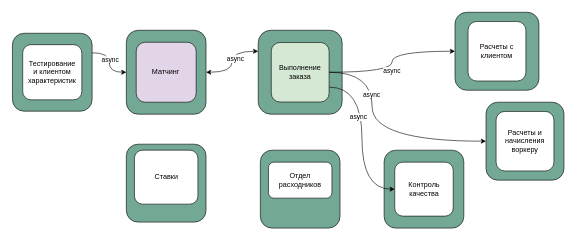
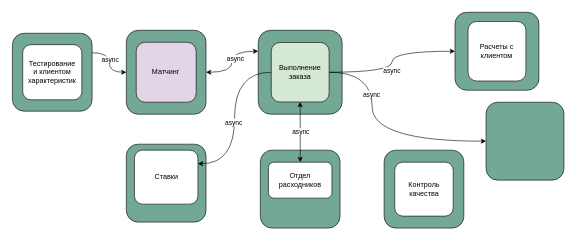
  <mxCell id="0" />
  <mxCell id="1" parent="0" />
  <mxCell id="2" style="edgeStyle=orthogonalEdgeStyle;orthogonalLoop=1;jettySize=auto;html=1;exitX=0;exitY=0.25;exitDx=0;exitDy=0;curved=1;startArrow=classic;startFill=1;" parent="1" source="4" target="9" edge="1"><mxGeometry relative="1" as="geometry" /></mxCell>
  <mxCell id="3" value="async" style="edgeLabel;html=1;align=center;verticalAlign=middle;resizable=0;points=[];" parent="2" vertex="1" connectable="0"><mxGeometry x="-0.08" y="5" relative="1" as="geometry"><mxPoint as="offset" /></mxGeometry></mxCell>
  <mxCell id="4" value="" style="rounded=1;whiteSpace=wrap;html=1;fillColor=#73a894;container=0;" parent="1" vertex="1"><mxGeometry x="430" y="50" width="140" height="140" as="geometry" /></mxCell>
  <mxCell id="5" value="" style="group" parent="1" vertex="1" connectable="0"><mxGeometry x="210" y="240" width="132.93" height="130" as="geometry" /></mxCell>
  <mxCell id="6" value="" style="rounded=1;whiteSpace=wrap;html=1;fillColor=#73a894;container=0;" parent="5" vertex="1"><mxGeometry width="132.93" height="130" as="geometry" /></mxCell>
  <mxCell id="7" value="Ставки" style="rounded=1;whiteSpace=wrap;html=1;" parent="5" vertex="1"><mxGeometry x="13.52" y="10" width="105.88" height="90" as="geometry" /></mxCell>
  <mxCell id="8" value="" style="group" parent="1" vertex="1" connectable="0"><mxGeometry x="210" y="50.01" width="132.93" height="140" as="geometry" /></mxCell>
  <mxCell id="9" value="" style="rounded=1;whiteSpace=wrap;html=1;fillColor=#73a894;container=0;" parent="8" vertex="1"><mxGeometry width="132.93" height="140" as="geometry" /></mxCell>
  <mxCell id="10" value="Матчинг" style="rounded=1;whiteSpace=wrap;html=1;container=0;fillColor=#e1d5e7;" parent="8" vertex="1"><mxGeometry x="16.47" y="20" width="100" height="100" as="geometry" /></mxCell>
  <mxCell id="11" value="" style="group" parent="1" vertex="1" connectable="0"><mxGeometry x="20" y="55.01" width="132.93" height="130" as="geometry" /></mxCell>
  <mxCell id="12" value="" style="rounded=1;whiteSpace=wrap;html=1;fillColor=#73a894;container=0;" parent="11" vertex="1"><mxGeometry width="132.93" height="130" as="geometry" /></mxCell>
  <mxCell id="13" value="Тестирование&lt;br&gt;и клиентом&lt;br&gt;характеристик" style="rounded=1;whiteSpace=wrap;html=1;" parent="11" vertex="1"><mxGeometry x="17.15" y="18.99" width="98.63" height="92.02" as="geometry" /></mxCell>
  <mxCell id="14" value="" style="group" parent="1" vertex="1" connectable="0"><mxGeometry x="640" y="250" width="132.93" height="130" as="geometry" /></mxCell>
  <mxCell id="15" value="" style="rounded=1;whiteSpace=wrap;html=1;fillColor=#73a894;container=0;" parent="14" vertex="1"><mxGeometry width="132.93" height="130" as="geometry" /></mxCell>
  <mxCell id="16" value="Контроль&lt;br&gt;качества" style="rounded=1;whiteSpace=wrap;html=1;" parent="14" vertex="1"><mxGeometry x="17.715" y="20" width="97.5" height="90" as="geometry" /></mxCell>
  <mxCell id="17" value="" style="group" parent="1" vertex="1" connectable="0"><mxGeometry x="433.53" y="250" width="132.93" height="130" as="geometry" /></mxCell>
  <mxCell id="18" value="" style="rounded=1;whiteSpace=wrap;html=1;fillColor=#73a894;container=0;" parent="17" vertex="1"><mxGeometry width="132.93" height="130" as="geometry" /></mxCell>
  <mxCell id="19" value="Отдел расходников" style="rounded=1;whiteSpace=wrap;html=1;" parent="17" vertex="1"><mxGeometry x="13.52" y="20" width="105.88" height="60" as="geometry" /></mxCell>
- <mxCell id="20" style="edgeStyle=orthogonalEdgeStyle;orthogonalLoop=1;jettySize=auto;html=1;exitX=1;exitY=0.75;exitDx=0;exitDy=0;entryX=0;entryY=0.5;entryDx=0;entryDy=0;curved=1;endArrow=classic;endFill=1;" parent="1" source="30" target="16" edge="1"><mxGeometry relative="1" as="geometry" /></mxCell>
- <mxCell id="21" value="async" style="edgeLabel;html=1;align=center;verticalAlign=middle;resizable=0;points=[];" parent="20" vertex="1" connectable="0"><mxGeometry x="-0.259" y="-7" relative="1" as="geometry"><mxPoint as="offset" /></mxGeometry></mxCell>
+ <mxCell id="22" value="" style="edgeStyle=orthogonalEdgeStyle;orthogonalLoop=1;jettySize=auto;html=1;endArrow=classic;endFill=1;curved=1;exitX=0.5;exitY=1;exitDx=0;exitDy=0;startArrow=classic;startFill=1;" parent="1" source="30" target="19" edge="1"><mxGeometry relative="1" as="geometry" /></mxCell>
+ <mxCell id="23" value="async" style="edgeLabel;html=1;align=center;verticalAlign=middle;resizable=0;points=[];" parent="22" vertex="1" connectable="0"><mxGeometry x="0.004" relative="1" as="geometry"><mxPoint as="offset" /></mxGeometry></mxCell>
+ <mxCell id="24" value="" style="edgeStyle=orthogonalEdgeStyle;orthogonalLoop=1;jettySize=auto;html=1;curved=1;endArrow=classic;endFill=1;entryX=1;entryY=0.25;entryDx=0;entryDy=0;" parent="1" source="30" target="7" edge="1"><mxGeometry relative="1" as="geometry" /></mxCell>
+ <mxCell id="25" value="async" style="edgeLabel;html=1;align=center;verticalAlign=middle;resizable=0;points=[];" parent="24" vertex="1" connectable="0"><mxGeometry x="0.056" y="-2" relative="1" as="geometry"><mxPoint as="offset" /></mxGeometry></mxCell>
  <mxCell id="26" style="edgeStyle=orthogonalEdgeStyle;orthogonalLoop=1;jettySize=auto;html=1;exitX=1;exitY=0.5;exitDx=0;exitDy=0;curved=1;entryX=0;entryY=0.5;entryDx=0;entryDy=0;" parent="1" source="30" target="37" edge="1"><mxGeometry relative="1" as="geometry"><mxPoint x="748.235" y="85" as="targetPoint" /></mxGeometry></mxCell>
  <mxCell id="27" value="async" style="edgeLabel;html=1;align=center;verticalAlign=middle;resizable=0;points=[];" parent="26" vertex="1" connectable="0"><mxGeometry x="-0.149" y="3" relative="1" as="geometry"><mxPoint as="offset" /></mxGeometry></mxCell>
  <mxCell id="28" style="edgeStyle=orthogonalEdgeStyle;rounded=0;orthogonalLoop=1;jettySize=auto;html=1;exitX=1;exitY=0.5;exitDx=0;exitDy=0;entryX=0;entryY=0.5;entryDx=0;entryDy=0;curved=1;" edge="1" parent="1" source="30" target="34"><mxGeometry relative="1" as="geometry"><Array as="points"><mxPoint x="620" y="120" /><mxPoint x="620" y="235" /></Array></mxGeometry></mxCell>
  <mxCell id="29" value="async" style="edgeLabel;html=1;align=center;verticalAlign=middle;resizable=0;points=[];" vertex="1" connectable="0" parent="28"><mxGeometry x="-0.425" y="-2" relative="1" as="geometry"><mxPoint as="offset" /></mxGeometry></mxCell>
  <mxCell id="30" value="Выполнение заказа" style="rounded=1;whiteSpace=wrap;html=1;container=0;fillColor=#d5e8d4;" parent="1" vertex="1"><mxGeometry x="451.76" y="70.39" width="96.47" height="99.23" as="geometry" /></mxCell>
  <mxCell id="31" style="edgeStyle=orthogonalEdgeStyle;orthogonalLoop=1;jettySize=auto;html=1;exitX=1;exitY=0.25;exitDx=0;exitDy=0;entryX=0;entryY=0.5;entryDx=0;entryDy=0;curved=1;" parent="1" source="12" target="9" edge="1"><mxGeometry relative="1" as="geometry" /></mxCell>
  <mxCell id="32" value="async" style="edgeLabel;html=1;align=center;verticalAlign=middle;resizable=0;points=[];" parent="31" vertex="1" connectable="0"><mxGeometry x="-0.09" y="1" relative="1" as="geometry"><mxPoint as="offset" /></mxGeometry></mxCell>
  <mxCell id="33" value="" style="group" vertex="1" connectable="0" parent="1"><mxGeometry x="810" y="170" width="130" height="130" as="geometry" /></mxCell>
  <mxCell id="34" value="" style="rounded=1;whiteSpace=wrap;html=1;fillColor=#73a894;container=0;" vertex="1" parent="33"><mxGeometry width="130" height="130" as="geometry" /></mxCell>
- <mxCell id="35" value="Расчеты и начисления воркеру" style="rounded=1;whiteSpace=wrap;html=1;container=0;" vertex="1" parent="33"><mxGeometry x="16.76" y="15.39" width="96.47" height="99.23" as="geometry" /></mxCell>
  <mxCell id="36" value="" style="group" vertex="1" connectable="0" parent="1"><mxGeometry x="758.235" y="20.005" width="140" height="130" as="geometry" /></mxCell>
  <mxCell id="37" value="" style="rounded=1;whiteSpace=wrap;html=1;fillColor=#73a894;container=0;" vertex="1" parent="36"><mxGeometry width="140" height="130" as="geometry" /></mxCell>
  <mxCell id="38" value="Расчеты с клиентом" style="rounded=1;whiteSpace=wrap;html=1;container=0;" parent="36" vertex="1"><mxGeometry x="21.765" y="15.385" width="96.47" height="99.23" as="geometry" /></mxCell>
